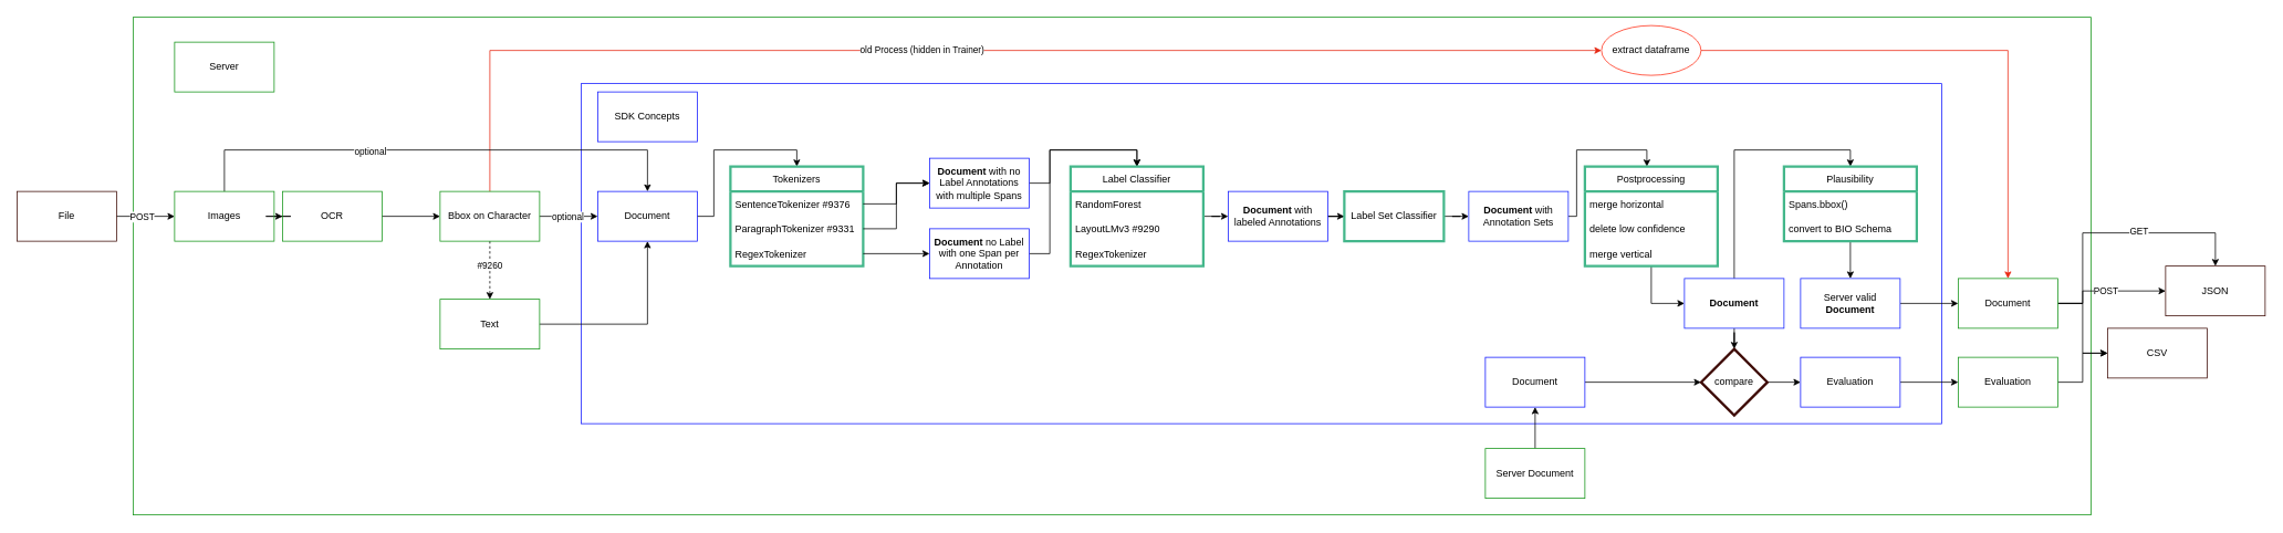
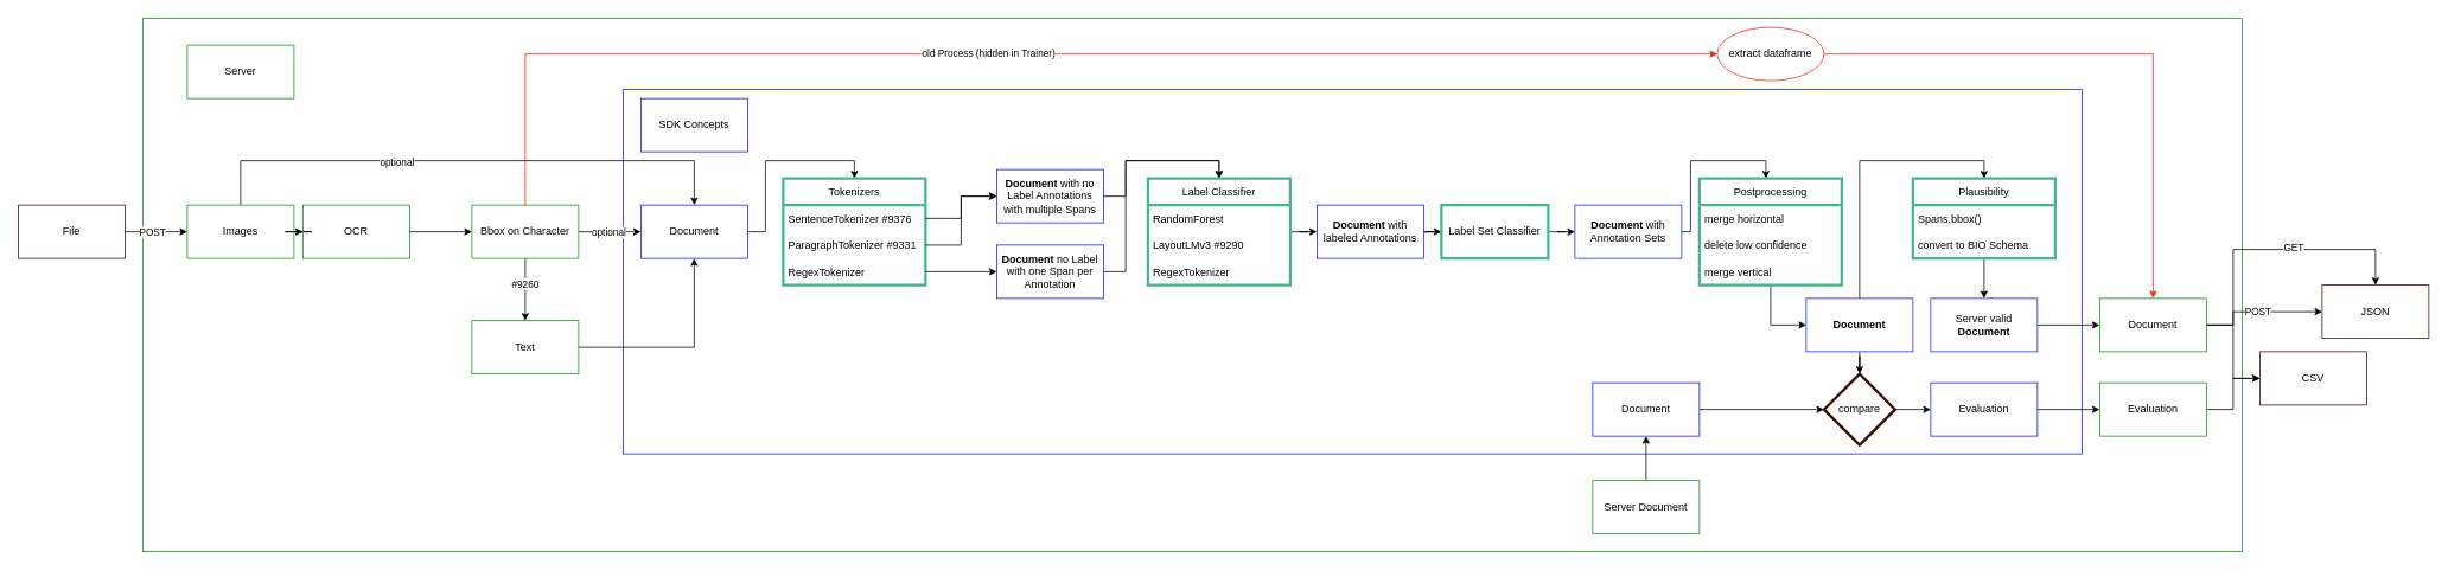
  <mxCell id="0" />
  <mxCell id="1" parent="0" />
  <mxCell id="2" value="" style="rounded=0;whiteSpace=wrap;html=1;strokeColor=#129416;" parent="1" vertex="1"><mxGeometry x="160" y="20" width="2360" height="600" as="geometry" /></mxCell>
  <mxCell id="3" value="" style="rounded=0;whiteSpace=wrap;html=1;strokeColor=#0F17FF;" parent="1" vertex="1"><mxGeometry x="700" y="100" width="1640" height="410" as="geometry" /></mxCell>
  <mxCell id="4" style="edgeStyle=orthogonalEdgeStyle;rounded=0;orthogonalLoop=1;jettySize=auto;html=1;exitX=0.5;exitY=0;exitDx=0;exitDy=0;entryX=0;entryY=0.5;entryDx=0;entryDy=0;strokeColor=#E62712;" parent="1" source="22" target="33" edge="1"><mxGeometry relative="1" as="geometry"><Array as="points"><mxPoint x="590" y="60" /></Array></mxGeometry></mxCell>
  <mxCell id="5" value="old Process (hidden in Trainer)" style="edgeLabel;html=1;align=center;verticalAlign=middle;resizable=0;points=[];" vertex="1" connectable="0" parent="4"><mxGeometry x="-0.086" y="2" relative="1" as="geometry"><mxPoint as="offset" /></mxGeometry></mxCell>
  <mxCell id="6" style="edgeStyle=orthogonalEdgeStyle;rounded=0;orthogonalLoop=1;jettySize=auto;html=1;entryX=0.5;entryY=0;entryDx=0;entryDy=0;" edge="1" parent="1" source="7" target="48"><mxGeometry relative="1" as="geometry" /></mxCell>
  <mxCell id="7" value="Document" style="rounded=0;whiteSpace=wrap;html=1;fillColor=none;strokeColor=#0F17FF;" parent="1" vertex="1"><mxGeometry x="720" y="230" width="120" height="60" as="geometry" /></mxCell>
  <mxCell id="8" style="edgeStyle=orthogonalEdgeStyle;rounded=0;orthogonalLoop=1;jettySize=auto;html=1;entryX=0.5;entryY=0;entryDx=0;entryDy=0;" edge="1" parent="1" source="9" target="58"><mxGeometry relative="1" as="geometry" /></mxCell>
  <mxCell id="9" value="&lt;b&gt;Document&lt;/b&gt; no Label with one Span per Annotation" style="rounded=0;whiteSpace=wrap;html=1;strokeColor=#0F17FF;" parent="1" vertex="1"><mxGeometry x="1120" y="275" width="120" height="60" as="geometry" /></mxCell>
  <mxCell id="10" style="edgeStyle=orthogonalEdgeStyle;rounded=0;orthogonalLoop=1;jettySize=auto;html=1;entryX=0.467;entryY=0;entryDx=0;entryDy=0;entryPerimeter=0;" edge="1" parent="1" source="11" target="63"><mxGeometry relative="1" as="geometry"><Array as="points"><mxPoint x="1900" y="260" /><mxPoint x="1900" y="180" /><mxPoint x="1985" y="180" /></Array></mxGeometry></mxCell>
  <mxCell id="11" value="&lt;b&gt;Document&lt;/b&gt; with Annotation Sets" style="rounded=0;whiteSpace=wrap;html=1;strokeColor=#1222FF;" parent="1" vertex="1"><mxGeometry x="1770" y="230" width="120" height="60" as="geometry" /></mxCell>
  <mxCell id="12" value="SDK Concepts" style="rounded=0;whiteSpace=wrap;html=1;fillColor=none;strokeColor=#0F17FF;" parent="1" vertex="1"><mxGeometry x="720" y="110" width="120" height="60" as="geometry" /></mxCell>
  <mxCell id="13" value="" style="edgeStyle=orthogonalEdgeStyle;rounded=0;orthogonalLoop=1;jettySize=auto;html=1;" edge="1" parent="1" source="17" target="79"><mxGeometry relative="1" as="geometry" /></mxCell>
  <mxCell id="14" value="" style="edgeStyle=orthogonalEdgeStyle;rounded=0;orthogonalLoop=1;jettySize=auto;html=1;" edge="1" parent="1" source="17" target="80"><mxGeometry relative="1" as="geometry"><Array as="points"><mxPoint x="2510" y="365" /><mxPoint x="2510" y="280" /></Array></mxGeometry></mxCell>
  <mxCell id="15" value="GET" style="edgeLabel;html=1;align=center;verticalAlign=middle;resizable=0;points=[];" vertex="1" connectable="0" parent="14"><mxGeometry x="0.153" y="3" relative="1" as="geometry"><mxPoint as="offset" /></mxGeometry></mxCell>
  <mxCell id="16" value="POST" style="edgeStyle=orthogonalEdgeStyle;rounded=0;orthogonalLoop=1;jettySize=auto;html=1;" edge="1" parent="1" source="17" target="80"><mxGeometry relative="1" as="geometry"><Array as="points"><mxPoint x="2510" y="365" /><mxPoint x="2510" y="350" /><mxPoint x="2640" y="350" /></Array></mxGeometry></mxCell>
  <mxCell id="17" value="Document" style="rounded=0;whiteSpace=wrap;html=1;strokeColor=#129416;" parent="1" vertex="1"><mxGeometry x="2360" y="335" width="120" height="60" as="geometry" /></mxCell>
  <mxCell id="18" style="edgeStyle=orthogonalEdgeStyle;rounded=0;orthogonalLoop=1;jettySize=auto;html=1;" parent="1" source="22" target="7" edge="1"><mxGeometry relative="1" as="geometry"><Array as="points"><mxPoint x="680" y="260" /><mxPoint x="680" y="260" /></Array></mxGeometry></mxCell>
  <mxCell id="19" value="optional" style="edgeLabel;html=1;align=center;verticalAlign=middle;resizable=0;points=[];" vertex="1" connectable="0" parent="18"><mxGeometry x="-0.063" relative="1" as="geometry"><mxPoint as="offset" /></mxGeometry></mxCell>
- <mxCell id="20" value="" style="edgeStyle=orthogonalEdgeStyle;rounded=0;orthogonalLoop=1;jettySize=auto;html=1;dashed=1;" edge="1" parent="1" source="22" target="24"><mxGeometry relative="1" as="geometry" /></mxCell>
+ <mxCell id="20" value="" style="edgeStyle=orthogonalEdgeStyle;rounded=0;orthogonalLoop=1;jettySize=auto;html=1;" edge="1" parent="1" source="22" target="24"><mxGeometry relative="1" as="geometry" /></mxCell>
  <mxCell id="21" value="#9260" style="edgeLabel;html=1;align=center;verticalAlign=middle;resizable=0;points=[];" vertex="1" connectable="0" parent="20"><mxGeometry x="-0.205" y="-1" relative="1" as="geometry"><mxPoint as="offset" /></mxGeometry></mxCell>
  <mxCell id="22" value="Bbox on Character" style="rounded=0;whiteSpace=wrap;html=1;fillColor=none;strokeColor=#129416;" parent="1" vertex="1"><mxGeometry x="530" y="230" width="120" height="60" as="geometry" /></mxCell>
  <mxCell id="23" style="edgeStyle=orthogonalEdgeStyle;rounded=0;orthogonalLoop=1;jettySize=auto;html=1;" parent="1" source="24" target="7" edge="1"><mxGeometry relative="1" as="geometry"><Array as="points"><mxPoint x="780" y="390" /></Array></mxGeometry></mxCell>
  <mxCell id="24" value="Text" style="rounded=0;whiteSpace=wrap;html=1;fillColor=none;strokeColor=#129416;" parent="1" vertex="1"><mxGeometry x="530" y="360" width="120" height="60" as="geometry" /></mxCell>
  <mxCell id="25" style="edgeStyle=orthogonalEdgeStyle;rounded=0;orthogonalLoop=1;jettySize=auto;html=1;" edge="1" parent="1" source="26" target="76"><mxGeometry relative="1" as="geometry" /></mxCell>
  <mxCell id="26" value="Document" style="rounded=0;whiteSpace=wrap;html=1;strokeColor=#0F17FF;" parent="1" vertex="1"><mxGeometry x="1790" y="430" width="120" height="60" as="geometry" /></mxCell>
  <mxCell id="27" style="edgeStyle=orthogonalEdgeStyle;rounded=0;orthogonalLoop=1;jettySize=auto;html=1;" parent="1" source="28" target="26" edge="1"><mxGeometry relative="1" as="geometry" /></mxCell>
  <mxCell id="28" value="Server Document" style="rounded=0;whiteSpace=wrap;html=1;strokeColor=#129416;" parent="1" vertex="1"><mxGeometry x="1790" y="540" width="120" height="60" as="geometry" /></mxCell>
  <mxCell id="29" value="Server" style="rounded=0;whiteSpace=wrap;html=1;fillColor=none;strokeColor=#129416;" parent="1" vertex="1"><mxGeometry x="210" y="50" width="120" height="60" as="geometry" /></mxCell>
  <mxCell id="30" style="edgeStyle=orthogonalEdgeStyle;rounded=0;orthogonalLoop=1;jettySize=auto;html=1;" edge="1" parent="1" source="31" target="79"><mxGeometry relative="1" as="geometry" /></mxCell>
  <mxCell id="31" value="Evaluation" style="rounded=0;whiteSpace=wrap;html=1;strokeColor=#129416;" parent="1" vertex="1"><mxGeometry x="2360" y="430" width="120" height="60" as="geometry" /></mxCell>
  <mxCell id="32" style="edgeStyle=orthogonalEdgeStyle;rounded=0;orthogonalLoop=1;jettySize=auto;html=1;strokeColor=#EB2813;" parent="1" source="33" target="17" edge="1"><mxGeometry relative="1" as="geometry" /></mxCell>
  <mxCell id="33" value="extract dataframe" style="ellipse;whiteSpace=wrap;html=1;strokeColor=#FF2C14;" parent="1" vertex="1"><mxGeometry x="1930" y="30" width="120" height="60" as="geometry" /></mxCell>
  <mxCell id="34" style="edgeStyle=orthogonalEdgeStyle;rounded=0;orthogonalLoop=1;jettySize=auto;html=1;entryX=0.5;entryY=0;entryDx=0;entryDy=0;" edge="1" parent="1" source="37" target="7"><mxGeometry relative="1" as="geometry"><Array as="points"><mxPoint x="270" y="180" /><mxPoint x="780" y="180" /></Array></mxGeometry></mxCell>
  <mxCell id="35" value="optional" style="edgeLabel;html=1;align=center;verticalAlign=middle;resizable=0;points=[];" vertex="1" connectable="0" parent="34"><mxGeometry x="-0.263" y="-1" relative="1" as="geometry"><mxPoint as="offset" /></mxGeometry></mxCell>
  <mxCell id="36" value="" style="edgeStyle=orthogonalEdgeStyle;rounded=0;orthogonalLoop=1;jettySize=auto;html=1;" edge="1" parent="1" source="37" target="44"><mxGeometry relative="1" as="geometry" /></mxCell>
  <mxCell id="37" value="Images" style="rounded=0;whiteSpace=wrap;html=1;fillColor=none;strokeColor=#129416;" vertex="1" parent="1"><mxGeometry x="210" y="230" width="120" height="60" as="geometry" /></mxCell>
  <mxCell id="38" value="" style="edgeStyle=orthogonalEdgeStyle;rounded=0;orthogonalLoop=1;jettySize=auto;html=1;" edge="1" parent="1" source="39" target="41"><mxGeometry relative="1" as="geometry" /></mxCell>
  <mxCell id="39" value="&lt;b&gt;Document&lt;/b&gt; with labeled Annotations" style="rounded=0;whiteSpace=wrap;html=1;strokeColor=#0F17FF;" vertex="1" parent="1"><mxGeometry x="1480" y="230" width="120" height="60" as="geometry" /></mxCell>
  <mxCell id="40" style="edgeStyle=orthogonalEdgeStyle;rounded=0;orthogonalLoop=1;jettySize=auto;html=1;" edge="1" parent="1" source="41" target="11"><mxGeometry relative="1" as="geometry" /></mxCell>
  <mxCell id="41" value="Label Set Classifier" style="rounded=0;whiteSpace=wrap;html=1;strokeColor=#44B78B;strokeWidth=3;" vertex="1" parent="1"><mxGeometry x="1620" y="230" width="120" height="60" as="geometry" /></mxCell>
  <mxCell id="42" style="edgeStyle=orthogonalEdgeStyle;rounded=0;orthogonalLoop=1;jettySize=auto;html=1;" edge="1" parent="1" source="74" target="17"><mxGeometry relative="1" as="geometry"><mxPoint x="2320" y="260" as="sourcePoint" /></mxGeometry></mxCell>
  <mxCell id="43" style="edgeStyle=orthogonalEdgeStyle;rounded=0;orthogonalLoop=1;jettySize=auto;html=1;" edge="1" parent="1" source="44" target="22"><mxGeometry relative="1" as="geometry" /></mxCell>
  <mxCell id="44" value="OCR" style="rounded=0;whiteSpace=wrap;html=1;fillColor=none;strokeColor=#129416;" vertex="1" parent="1"><mxGeometry x="340" y="230" width="120" height="60" as="geometry" /></mxCell>
  <mxCell id="45" style="edgeStyle=orthogonalEdgeStyle;rounded=0;orthogonalLoop=1;jettySize=auto;html=1;" edge="1" parent="1" source="47" target="37"><mxGeometry relative="1" as="geometry" /></mxCell>
  <mxCell id="46" value="POST" style="edgeLabel;html=1;align=center;verticalAlign=middle;resizable=0;points=[];" vertex="1" connectable="0" parent="45"><mxGeometry x="0.236" y="-2" relative="1" as="geometry"><mxPoint x="-13" y="-2" as="offset" /></mxGeometry></mxCell>
  <mxCell id="47" value="File" style="rounded=0;whiteSpace=wrap;html=1;fillColor=none;strokeColor=#3D0A05;" vertex="1" parent="1"><mxGeometry x="20" y="230" width="120" height="60" as="geometry" /></mxCell>
  <mxCell id="48" value="Tokenizers" style="swimlane;fontStyle=0;childLayout=stackLayout;horizontal=1;startSize=30;horizontalStack=0;resizeParent=1;resizeParentMax=0;resizeLast=0;collapsible=1;marginBottom=0;strokeColor=#44B78B;strokeWidth=3;" vertex="1" parent="1"><mxGeometry x="880" y="200" width="160" height="120" as="geometry"><mxRectangle x="320" y="370" width="150" height="30" as="alternateBounds" /></mxGeometry></mxCell>
  <mxCell id="49" value="SentenceTokenizer #9376" style="text;strokeColor=none;fillColor=none;align=left;verticalAlign=middle;spacingLeft=4;spacingRight=4;overflow=hidden;points=[[0,0.5],[1,0.5]];portConstraint=eastwest;rotatable=0;" vertex="1" parent="48"><mxGeometry y="30" width="160" height="30" as="geometry" /></mxCell>
  <mxCell id="50" value="ParagraphTokenizer #9331" style="text;strokeColor=none;fillColor=none;align=left;verticalAlign=middle;spacingLeft=4;spacingRight=4;overflow=hidden;points=[[0,0.5],[1,0.5]];portConstraint=eastwest;rotatable=0;" vertex="1" parent="48"><mxGeometry y="60" width="160" height="30" as="geometry" /></mxCell>
  <mxCell id="51" value="RegexTokenizer" style="text;strokeColor=none;fillColor=none;align=left;verticalAlign=middle;spacingLeft=4;spacingRight=4;overflow=hidden;points=[[0,0.5],[1,0.5]];portConstraint=eastwest;rotatable=0;" vertex="1" parent="48"><mxGeometry y="90" width="160" height="30" as="geometry" /></mxCell>
  <mxCell id="52" style="edgeStyle=orthogonalEdgeStyle;rounded=0;orthogonalLoop=1;jettySize=auto;html=1;" edge="1" parent="1" source="51" target="9"><mxGeometry relative="1" as="geometry" /></mxCell>
  <mxCell id="53" style="edgeStyle=orthogonalEdgeStyle;rounded=0;orthogonalLoop=1;jettySize=auto;html=1;entryX=0.5;entryY=0;entryDx=0;entryDy=0;" edge="1" parent="1" source="54" target="58"><mxGeometry relative="1" as="geometry" /></mxCell>
  <mxCell id="54" value="&lt;b&gt;Document&lt;/b&gt;&amp;nbsp;with no Label Annotations with multiple Spans" style="rounded=0;whiteSpace=wrap;html=1;strokeColor=#0F17FF;" vertex="1" parent="1"><mxGeometry x="1120" y="190" width="120" height="60" as="geometry" /></mxCell>
  <mxCell id="55" style="edgeStyle=orthogonalEdgeStyle;rounded=0;orthogonalLoop=1;jettySize=auto;html=1;entryX=0;entryY=0.5;entryDx=0;entryDy=0;" edge="1" parent="1" source="50" target="54"><mxGeometry relative="1" as="geometry" /></mxCell>
  <mxCell id="56" style="edgeStyle=orthogonalEdgeStyle;rounded=0;orthogonalLoop=1;jettySize=auto;html=1;" edge="1" parent="1" source="49" target="54"><mxGeometry relative="1" as="geometry" /></mxCell>
  <mxCell id="57" style="edgeStyle=orthogonalEdgeStyle;rounded=0;orthogonalLoop=1;jettySize=auto;html=1;" edge="1" parent="1" source="58" target="39"><mxGeometry relative="1" as="geometry" /></mxCell>
  <mxCell id="58" value="Label Classifier" style="swimlane;fontStyle=0;childLayout=stackLayout;horizontal=1;startSize=30;horizontalStack=0;resizeParent=1;resizeParentMax=0;resizeLast=0;collapsible=1;marginBottom=0;strokeColor=#44B78B;strokeWidth=3;" vertex="1" parent="1"><mxGeometry x="1290" y="200" width="160" height="120" as="geometry"><mxRectangle x="320" y="370" width="150" height="30" as="alternateBounds" /></mxGeometry></mxCell>
  <mxCell id="59" value="RandomForest" style="text;strokeColor=none;fillColor=none;align=left;verticalAlign=middle;spacingLeft=4;spacingRight=4;overflow=hidden;points=[[0,0.5],[1,0.5]];portConstraint=eastwest;rotatable=0;" vertex="1" parent="58"><mxGeometry y="30" width="160" height="30" as="geometry" /></mxCell>
  <mxCell id="60" value="LayoutLMv3 #9290" style="text;strokeColor=none;fillColor=none;align=left;verticalAlign=middle;spacingLeft=4;spacingRight=4;overflow=hidden;points=[[0,0.5],[1,0.5]];portConstraint=eastwest;rotatable=0;" vertex="1" parent="58"><mxGeometry y="60" width="160" height="30" as="geometry" /></mxCell>
  <mxCell id="61" value="RegexTokenizer" style="text;strokeColor=none;fillColor=none;align=left;verticalAlign=middle;spacingLeft=4;spacingRight=4;overflow=hidden;points=[[0,0.5],[1,0.5]];portConstraint=eastwest;rotatable=0;" vertex="1" parent="58"><mxGeometry y="90" width="160" height="30" as="geometry" /></mxCell>
  <mxCell id="62" style="edgeStyle=orthogonalEdgeStyle;rounded=0;orthogonalLoop=1;jettySize=auto;html=1;entryX=0;entryY=0.5;entryDx=0;entryDy=0;" edge="1" parent="1" source="63" target="69"><mxGeometry relative="1" as="geometry" /></mxCell>
  <mxCell id="63" value="Postprocessing" style="swimlane;fontStyle=0;childLayout=stackLayout;horizontal=1;startSize=30;horizontalStack=0;resizeParent=1;resizeParentMax=0;resizeLast=0;collapsible=1;marginBottom=0;strokeColor=#44B78B;strokeWidth=3;" vertex="1" parent="1"><mxGeometry x="1910" y="200" width="160" height="120" as="geometry"><mxRectangle x="320" y="370" width="150" height="30" as="alternateBounds" /></mxGeometry></mxCell>
  <mxCell id="64" value="merge horizontal" style="text;strokeColor=none;fillColor=none;align=left;verticalAlign=middle;spacingLeft=4;spacingRight=4;overflow=hidden;points=[[0,0.5],[1,0.5]];portConstraint=eastwest;rotatable=0;" vertex="1" parent="63"><mxGeometry y="30" width="160" height="30" as="geometry" /></mxCell>
  <mxCell id="65" value="delete low confidence" style="text;strokeColor=none;fillColor=none;align=left;verticalAlign=middle;spacingLeft=4;spacingRight=4;overflow=hidden;points=[[0,0.5],[1,0.5]];portConstraint=eastwest;rotatable=0;" vertex="1" parent="63"><mxGeometry y="60" width="160" height="30" as="geometry" /></mxCell>
  <mxCell id="66" value="merge vertical" style="text;strokeColor=none;fillColor=none;align=left;verticalAlign=middle;spacingLeft=4;spacingRight=4;overflow=hidden;points=[[0,0.5],[1,0.5]];portConstraint=eastwest;rotatable=0;" vertex="1" parent="63"><mxGeometry y="90" width="160" height="30" as="geometry" /></mxCell>
  <mxCell id="67" style="edgeStyle=orthogonalEdgeStyle;rounded=0;orthogonalLoop=1;jettySize=auto;html=1;entryX=0.5;entryY=0;entryDx=0;entryDy=0;" edge="1" parent="1" source="69" target="71"><mxGeometry relative="1" as="geometry" /></mxCell>
  <mxCell id="68" style="edgeStyle=orthogonalEdgeStyle;rounded=0;orthogonalLoop=1;jettySize=auto;html=1;" edge="1" parent="1" source="69" target="76"><mxGeometry relative="1" as="geometry" /></mxCell>
  <mxCell id="69" value="&lt;b&gt;Document&lt;/b&gt;" style="rounded=0;whiteSpace=wrap;html=1;strokeColor=#1222FF;" vertex="1" parent="1"><mxGeometry x="2030" y="335" width="120" height="60" as="geometry" /></mxCell>
  <mxCell id="70" style="edgeStyle=orthogonalEdgeStyle;rounded=0;orthogonalLoop=1;jettySize=auto;html=1;" edge="1" parent="1" source="71" target="74"><mxGeometry relative="1" as="geometry" /></mxCell>
  <mxCell id="71" value="Plausibility" style="swimlane;fontStyle=0;childLayout=stackLayout;horizontal=1;startSize=30;horizontalStack=0;resizeParent=1;resizeParentMax=0;resizeLast=0;collapsible=1;marginBottom=0;strokeColor=#44B78B;strokeWidth=3;" vertex="1" parent="1"><mxGeometry x="2150" y="200" width="160" height="90" as="geometry"><mxRectangle x="320" y="370" width="150" height="30" as="alternateBounds" /></mxGeometry></mxCell>
  <mxCell id="72" value="Spans.bbox()" style="text;strokeColor=none;fillColor=none;align=left;verticalAlign=middle;spacingLeft=4;spacingRight=4;overflow=hidden;points=[[0,0.5],[1,0.5]];portConstraint=eastwest;rotatable=0;" vertex="1" parent="71"><mxGeometry y="30" width="160" height="30" as="geometry" /></mxCell>
  <mxCell id="73" value="convert to BIO Schema" style="text;strokeColor=none;fillColor=none;align=left;verticalAlign=middle;spacingLeft=4;spacingRight=4;overflow=hidden;points=[[0,0.5],[1,0.5]];portConstraint=eastwest;rotatable=0;" vertex="1" parent="71"><mxGeometry y="60" width="160" height="30" as="geometry" /></mxCell>
  <mxCell id="74" value="Server valid&lt;br&gt;&lt;b&gt;Document&lt;/b&gt;" style="rounded=0;whiteSpace=wrap;html=1;strokeColor=#1222FF;" vertex="1" parent="1"><mxGeometry x="2170" y="335" width="120" height="60" as="geometry" /></mxCell>
  <mxCell id="75" style="edgeStyle=orthogonalEdgeStyle;rounded=0;orthogonalLoop=1;jettySize=auto;html=1;" edge="1" parent="1" source="76" target="78"><mxGeometry relative="1" as="geometry" /></mxCell>
  <mxCell id="76" value="compare" style="rhombus;whiteSpace=wrap;html=1;strokeColor=#3D0A05;strokeWidth=3;" vertex="1" parent="1"><mxGeometry x="2050" y="420" width="80" height="80" as="geometry" /></mxCell>
  <mxCell id="77" style="edgeStyle=orthogonalEdgeStyle;rounded=0;orthogonalLoop=1;jettySize=auto;html=1;" edge="1" parent="1" source="78" target="31"><mxGeometry relative="1" as="geometry" /></mxCell>
  <mxCell id="78" value="Evaluation" style="rounded=0;whiteSpace=wrap;html=1;strokeColor=#0F17FF;" vertex="1" parent="1"><mxGeometry x="2170" y="430" width="120" height="60" as="geometry" /></mxCell>
  <mxCell id="79" value="CSV" style="rounded=0;whiteSpace=wrap;html=1;strokeColor=#3D0A05;" vertex="1" parent="1"><mxGeometry x="2540" y="395" width="120" height="60" as="geometry" /></mxCell>
  <mxCell id="80" value="JSON" style="rounded=0;whiteSpace=wrap;html=1;strokeColor=#3D0A05;" vertex="1" parent="1"><mxGeometry x="2610" y="320" width="120" height="60" as="geometry" /></mxCell>
